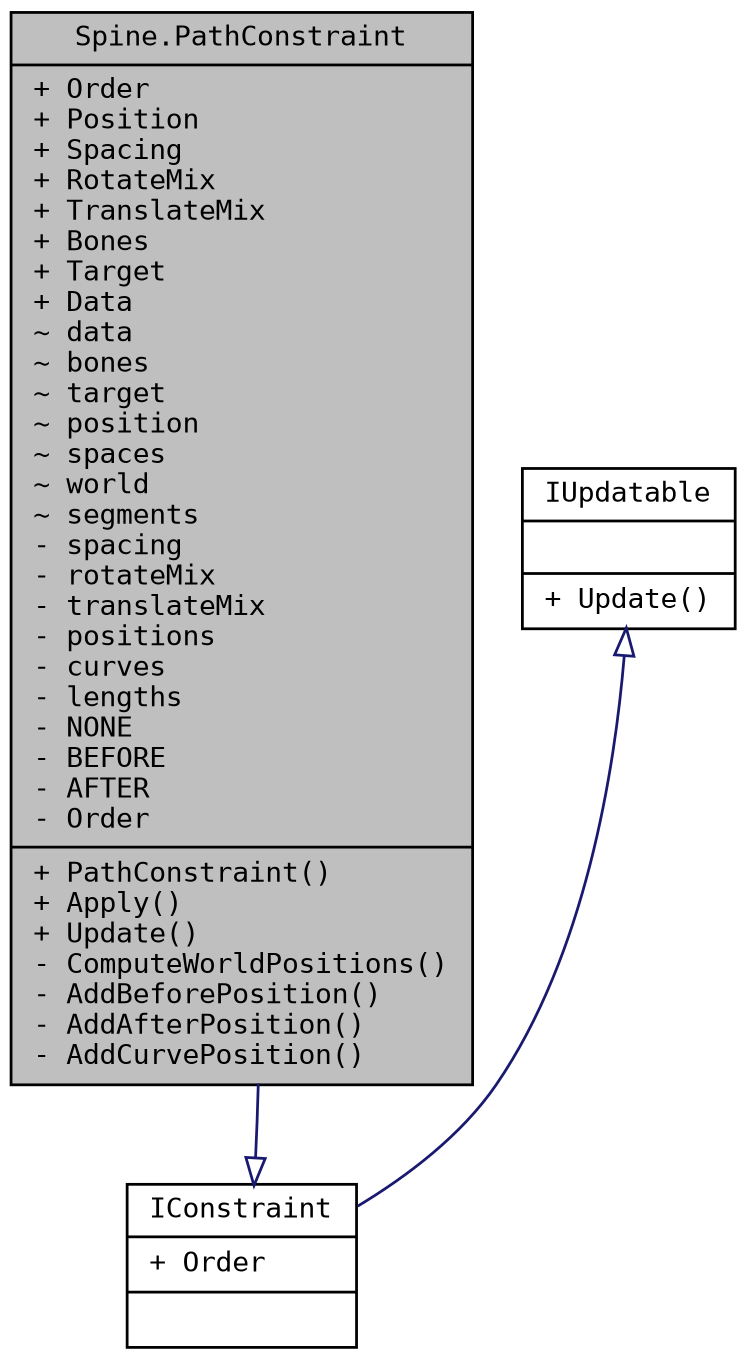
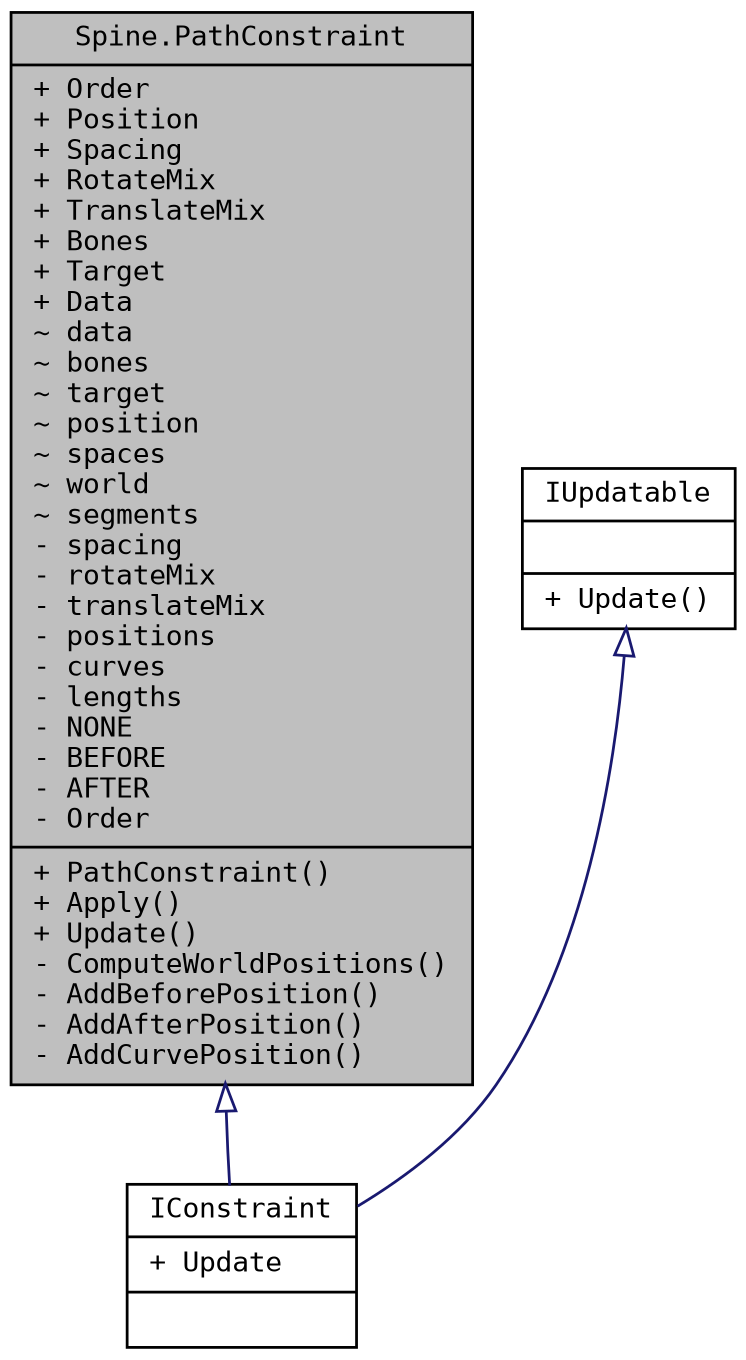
  digraph {
    fontname="DejaVu Sans Mono"
    node [color=black fillcolor=white fontname="DejaVu Sans Mono" fontsize=10 shape=record style=filled]
    edge [arrowtail=onormal color=midnightblue dir=back fontname="DejaVu Sans Mono" fontsize=10 labelfontname=Helvetica labelfontsize=10 style=solid]
    n1 [fillcolor=grey75 fontcolor=black height=0.2 label="{Spine.PathConstraint\n|+ Order\l+ Position\l+ Spacing\l+ RotateMix\l+ TranslateMix\l+ Bones\l+ Target\l+ Data\l~ data\l~ bones\l~ target\l~ position\l~ spaces\l~ world\l~ segments\l- spacing\l- rotateMix\l- translateMix\l- positions\l- curves\l- lengths\l- NONE\l- BEFORE\l- AFTER\l- Order\l|+ PathConstraint()\l+ Apply()\l+ Update()\l- ComputeWorldPositions()\l- AddBeforePosition()\l- AddAfterPosition()\l- AddCurvePosition()\l}" width=0.4]
-   n2 [height=0.2 label="{IConstraint\n|+ Order\l|}" width=0.4]
+   n2 [height=0.2 label="{IConstraint\n|+ Update\l|}" width=0.4]
    n3 [height=0.2 label="{IUpdatable\n||+ Update()\l}" width=0.4]
-   n2 -> n1
+   n1 -> n2
    n3 -> n2
  }
